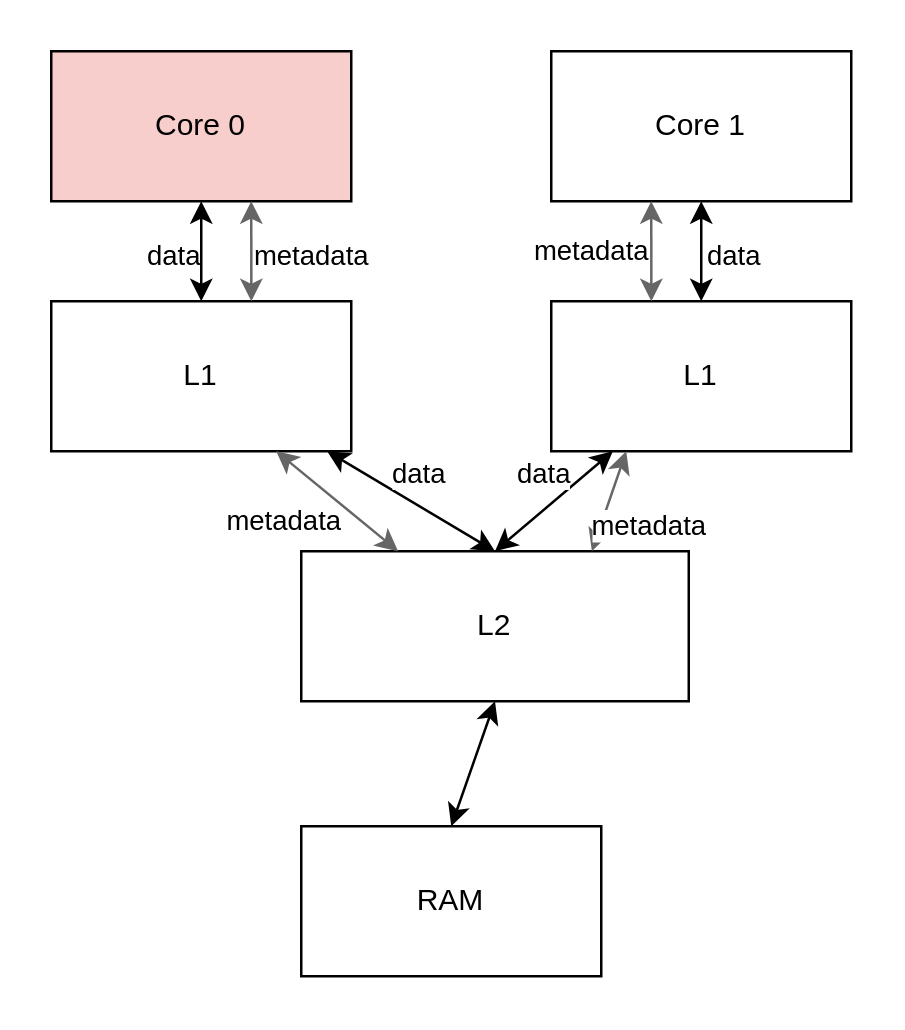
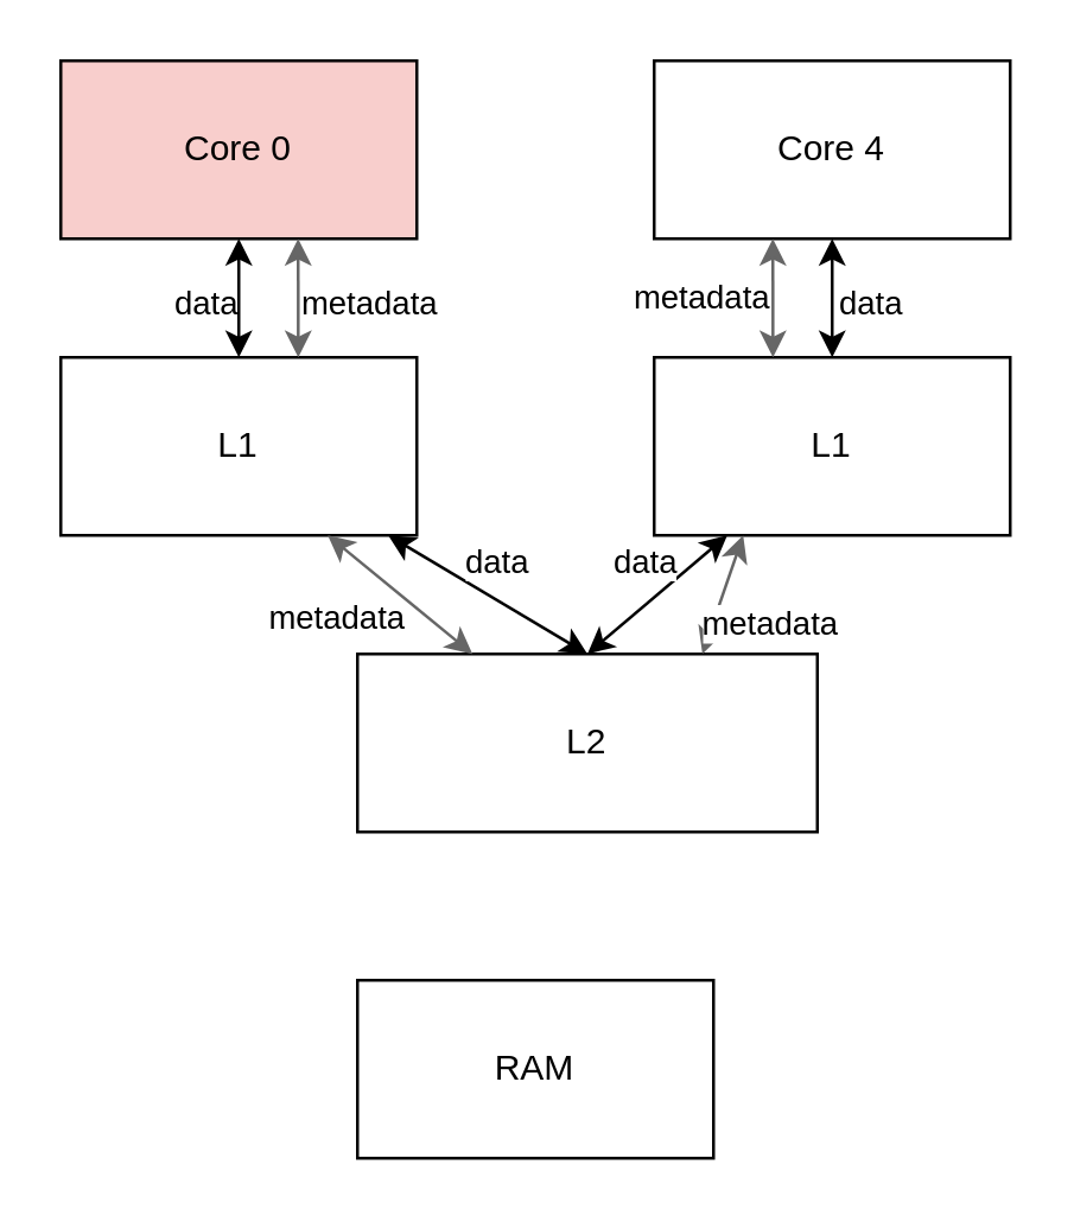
  <mxCell id="0" />
  <mxCell id="1" parent="0" />
  <mxCell id="2" style="edgeStyle=none;html=1;entryX=0.5;entryY=0;entryDx=0;entryDy=0;startArrow=classic;startFill=1;" edge="1" parent="1" source="4" target="9"><mxGeometry relative="1" as="geometry" /></mxCell>
  <mxCell id="3" value="data" style="edgeLabel;html=1;align=center;verticalAlign=middle;resizable=0;points=[];fontColor=#000000;" vertex="1" connectable="0" parent="2"><mxGeometry x="-0.329" relative="1" as="geometry"><mxPoint x="14" y="-5" as="offset" /></mxGeometry></mxCell>
  <mxCell id="4" value="L1" style="rounded=0;whiteSpace=wrap;html=1;" vertex="1" parent="1"><mxGeometry x="20" y="120" width="120" height="60" as="geometry" /></mxCell>
  <mxCell id="5" style="edgeStyle=none;html=1;entryX=0.5;entryY=0;entryDx=0;entryDy=0;startArrow=classic;startFill=1;" edge="1" parent="1" source="7" target="9"><mxGeometry relative="1" as="geometry" /></mxCell>
  <mxCell id="6" value="data" style="edgeLabel;html=1;align=center;verticalAlign=middle;resizable=0;points=[];fontColor=#000000;" vertex="1" connectable="0" parent="5"><mxGeometry x="0.122" y="1" relative="1" as="geometry"><mxPoint x="-2" y="-15" as="offset" /></mxGeometry></mxCell>
  <mxCell id="7" value="L1" style="rounded=0;whiteSpace=wrap;html=1;" vertex="1" parent="1"><mxGeometry x="220" y="120" width="120" height="60" as="geometry" /></mxCell>
- <mxCell id="8" style="edgeStyle=none;html=1;exitX=0.5;exitY=1;exitDx=0;exitDy=0;entryX=0.5;entryY=0;entryDx=0;entryDy=0;startArrow=classic;startFill=1;" edge="1" parent="1" source="9" target="10"><mxGeometry relative="1" as="geometry" /></mxCell>
  <mxCell id="9" value="L2" style="rounded=0;whiteSpace=wrap;html=1;" vertex="1" parent="1"><mxGeometry x="120" y="220" width="155" height="60" as="geometry" /></mxCell>
  <mxCell id="10" value="RAM" style="rounded=0;whiteSpace=wrap;html=1;" vertex="1" parent="1"><mxGeometry x="120" y="330" width="120" height="60" as="geometry" /></mxCell>
  <mxCell id="11" style="edgeStyle=none;html=1;startArrow=classic;startFill=1;" edge="1" parent="1" source="13" target="4"><mxGeometry relative="1" as="geometry" /></mxCell>
  <mxCell id="12" value="data" style="edgeLabel;html=1;align=center;verticalAlign=middle;resizable=0;points=[];fontColor=#000000;" vertex="1" connectable="0" parent="11"><mxGeometry x="0.15" relative="1" as="geometry"><mxPoint x="-12" y="-2" as="offset" /></mxGeometry></mxCell>
  <mxCell id="13" value="Core 0" style="rounded=0;whiteSpace=wrap;html=1;fillColor=#f8cecc;" vertex="1" parent="1"><mxGeometry x="20" y="20" width="120" height="60" as="geometry" /></mxCell>
  <mxCell id="14" style="edgeStyle=none;html=1;entryX=0.5;entryY=0;entryDx=0;entryDy=0;startArrow=classic;startFill=1;" edge="1" parent="1" source="16" target="7"><mxGeometry relative="1" as="geometry" /></mxCell>
  <mxCell id="15" value="data" style="edgeLabel;html=1;align=center;verticalAlign=middle;resizable=0;points=[];fontColor=#000000;" vertex="1" connectable="0" parent="14"><mxGeometry x="-0.274" y="1" relative="1" as="geometry"><mxPoint x="11" y="6" as="offset" /></mxGeometry></mxCell>
- <mxCell id="16" value="Core 1" style="rounded=0;whiteSpace=wrap;html=1;" vertex="1" parent="1"><mxGeometry x="220" y="20" width="120" height="60" as="geometry" /></mxCell>
+ <mxCell id="16" value="Core 4" style="rounded=0;whiteSpace=wrap;html=1;" vertex="1" parent="1"><mxGeometry x="220" y="20" width="120" height="60" as="geometry" /></mxCell>
  <mxCell id="17" value="" style="endArrow=classic;startArrow=classic;html=1;strokeColor=#666666;fontColor=#FF3333;exitX=0.667;exitY=0;exitDx=0;exitDy=0;exitPerimeter=0;" edge="1" parent="1" source="4"><mxGeometry width="50" height="50" relative="1" as="geometry"><mxPoint x="150" y="220" as="sourcePoint" /><mxPoint x="100" y="80" as="targetPoint" /></mxGeometry></mxCell>
  <mxCell id="18" value="metadata" style="edgeLabel;html=1;align=center;verticalAlign=middle;resizable=0;points=[];fontColor=#000000;" vertex="1" connectable="0" parent="17"><mxGeometry x="0.409" y="1" relative="1" as="geometry"><mxPoint x="24" y="9" as="offset" /></mxGeometry></mxCell>
  <mxCell id="19" value="" style="endArrow=classic;startArrow=classic;html=1;strokeColor=#666666;fontColor=#FF3333;exitX=0.667;exitY=0;exitDx=0;exitDy=0;exitPerimeter=0;" edge="1" parent="1"><mxGeometry width="50" height="50" relative="1" as="geometry"><mxPoint x="260.04" y="120" as="sourcePoint" /><mxPoint x="260" y="80" as="targetPoint" /></mxGeometry></mxCell>
  <mxCell id="20" value="metadata" style="edgeLabel;html=1;align=center;verticalAlign=middle;resizable=0;points=[];fontColor=#000000;" vertex="1" connectable="0" parent="19"><mxGeometry x="0.481" y="1" relative="1" as="geometry"><mxPoint x="-24" y="9" as="offset" /></mxGeometry></mxCell>
  <mxCell id="21" value="" style="endArrow=classic;startArrow=classic;html=1;strokeColor=#666666;fontColor=#FF3333;exitX=0.75;exitY=0;exitDx=0;exitDy=0;entryX=0.25;entryY=1;entryDx=0;entryDy=0;" edge="1" parent="1" source="9" target="7"><mxGeometry width="50" height="50" relative="1" as="geometry"><mxPoint x="270.04" y="130" as="sourcePoint" /><mxPoint x="270" y="90" as="targetPoint" /></mxGeometry></mxCell>
  <mxCell id="22" value="metadata" style="edgeLabel;html=1;align=center;verticalAlign=middle;resizable=0;points=[];fontColor=#000000;" vertex="1" connectable="0" parent="21"><mxGeometry x="0.282" relative="1" as="geometry"><mxPoint x="13" y="15" as="offset" /></mxGeometry></mxCell>
  <mxCell id="23" value="" style="endArrow=classic;startArrow=classic;html=1;strokeColor=#666666;fontColor=#FF3333;exitX=0.25;exitY=0;exitDx=0;exitDy=0;entryX=0.75;entryY=1;entryDx=0;entryDy=0;" edge="1" parent="1" source="9" target="4"><mxGeometry width="50" height="50" relative="1" as="geometry"><mxPoint x="60" y="230" as="sourcePoint" /><mxPoint x="100" y="190" as="targetPoint" /></mxGeometry></mxCell>
  <mxCell id="24" value="metadata" style="edgeLabel;html=1;align=center;verticalAlign=middle;resizable=0;points=[];fontColor=#000000;" vertex="1" connectable="0" parent="23"><mxGeometry x="-0.357" relative="1" as="geometry"><mxPoint x="-31" as="offset" /></mxGeometry></mxCell>
